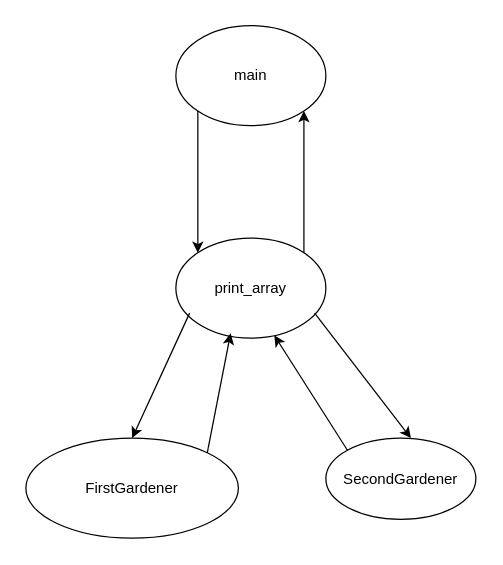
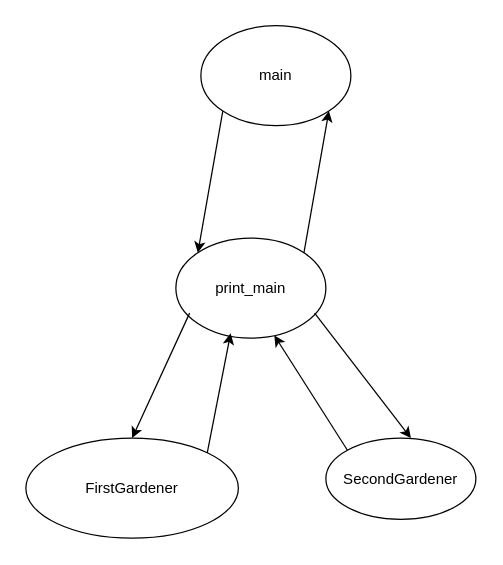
  <mxCell id="0" />
  <mxCell id="1" parent="0" />
- <mxCell id="2" value="main" style="ellipse;whiteSpace=wrap;html=1;" vertex="1" parent="1"><mxGeometry x="140" y="20" width="120" height="80" as="geometry" /></mxCell>
- <mxCell id="3" value="print_array" style="ellipse;whiteSpace=wrap;html=1;" vertex="1" parent="1"><mxGeometry x="140" y="190" width="120" height="80" as="geometry" /></mxCell>
+ <mxCell id="2" value="main" style="ellipse;whiteSpace=wrap;html=1;" vertex="1" parent="1"><mxGeometry x="160" y="20" width="120" height="80" as="geometry" /></mxCell>
+ <mxCell id="3" value="print_main" style="ellipse;whiteSpace=wrap;html=1;" vertex="1" parent="1"><mxGeometry x="140" y="190" width="120" height="80" as="geometry" /></mxCell>
  <mxCell id="4" value="FirstGardener" style="ellipse;whiteSpace=wrap;html=1;" vertex="1" parent="1"><mxGeometry x="20" y="350" width="170" height="80" as="geometry" /></mxCell>
  <mxCell id="5" value="SecondGardener" style="ellipse;whiteSpace=wrap;html=1;" vertex="1" parent="1"><mxGeometry x="260" y="350" width="120" height="65" as="geometry" /></mxCell>
  <mxCell id="6" value="" style="endArrow=classic;html=1;rounded=0;exitX=0;exitY=1;exitDx=0;exitDy=0;entryX=0;entryY=0;entryDx=0;entryDy=0;" edge="1" parent="1" source="2" target="3"><mxGeometry width="50" height="50" relative="1" as="geometry"><mxPoint x="70" y="200" as="sourcePoint" /><mxPoint x="120" y="150" as="targetPoint" /></mxGeometry></mxCell>
  <mxCell id="7" value="" style="endArrow=classic;html=1;rounded=0;entryX=1;entryY=1;entryDx=0;entryDy=0;exitX=1;exitY=0;exitDx=0;exitDy=0;" edge="1" parent="1" source="3" target="2"><mxGeometry width="50" height="50" relative="1" as="geometry"><mxPoint x="200" y="150" as="sourcePoint" /><mxPoint x="245" y="204" as="targetPoint" /></mxGeometry></mxCell>
  <mxCell id="8" value="" style="endArrow=classic;html=1;rounded=0;entryX=0.5;entryY=0;entryDx=0;entryDy=0;" edge="1" parent="1" target="4"><mxGeometry width="50" height="50" relative="1" as="geometry"><mxPoint x="151" y="250" as="sourcePoint" /><mxPoint x="80" y="280" as="targetPoint" /></mxGeometry></mxCell>
  <mxCell id="9" value="" style="endArrow=classic;html=1;rounded=0;exitX=1;exitY=0;exitDx=0;exitDy=0;entryX=0.365;entryY=0.952;entryDx=0;entryDy=0;entryPerimeter=0;" edge="1" parent="1" source="4" target="3"><mxGeometry width="50" height="50" relative="1" as="geometry"><mxPoint x="140" y="350" as="sourcePoint" /><mxPoint x="190" y="300" as="targetPoint" /></mxGeometry></mxCell>
  <mxCell id="10" value="" style="endArrow=classic;html=1;rounded=0;exitX=0.925;exitY=0.75;exitDx=0;exitDy=0;exitPerimeter=0;entryX=0.567;entryY=0;entryDx=0;entryDy=0;entryPerimeter=0;" edge="1" parent="1" source="3" target="5"><mxGeometry width="50" height="50" relative="1" as="geometry"><mxPoint x="370" y="290" as="sourcePoint" /><mxPoint x="420" y="240" as="targetPoint" /></mxGeometry></mxCell>
  <mxCell id="11" value="" style="endArrow=classic;html=1;rounded=0;exitX=0;exitY=0;exitDx=0;exitDy=0;entryX=0.656;entryY=0.972;entryDx=0;entryDy=0;entryPerimeter=0;" edge="1" parent="1" source="5" target="3"><mxGeometry width="50" height="50" relative="1" as="geometry"><mxPoint x="200" y="350" as="sourcePoint" /><mxPoint x="220" y="270" as="targetPoint" /></mxGeometry></mxCell>
